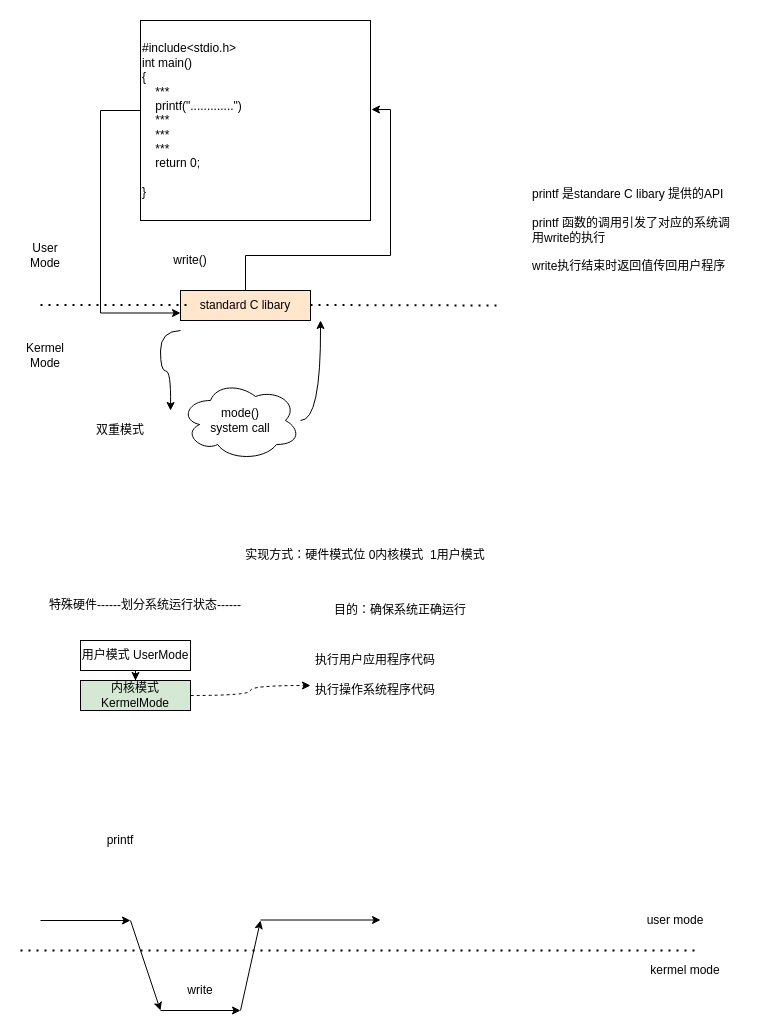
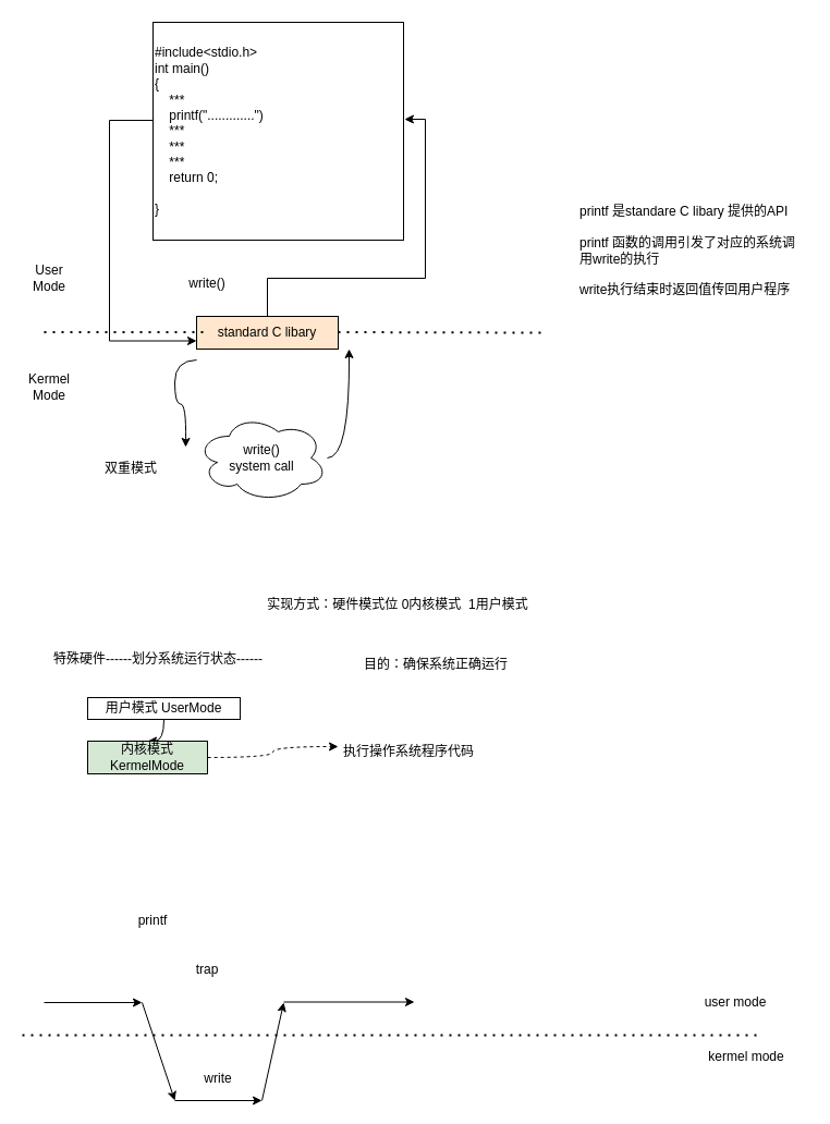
  <mxCell id="0" />
  <mxCell id="1" parent="0" />
  <mxCell id="2" style="edgeStyle=orthogonalEdgeStyle;rounded=0;orthogonalLoop=1;jettySize=auto;html=1;entryX=0;entryY=0.75;entryDx=0;entryDy=0;" edge="1" parent="1" source="3" target="6"><mxGeometry relative="1" as="geometry"><Array as="points"><mxPoint x="100" y="110" /><mxPoint x="100" y="313" /></Array></mxGeometry></mxCell>
  <mxCell id="3" value="#include&amp;lt;stdio.h&amp;gt;&lt;br&gt;int main()&lt;br&gt;{&lt;br&gt;&amp;nbsp; &amp;nbsp; ***&lt;br&gt;&amp;nbsp; &amp;nbsp; printf(&quot;.............&quot;)&lt;br&gt;&amp;nbsp; &amp;nbsp; ***&lt;br&gt;&amp;nbsp; &amp;nbsp; ***&lt;br&gt;&amp;nbsp; &amp;nbsp; ***&lt;br&gt;&amp;nbsp; &amp;nbsp; return 0;&lt;br&gt;&lt;br&gt;}" style="rounded=0;whiteSpace=wrap;html=1;fillColor=#FFFFFF;align=left;" vertex="1" parent="1"><mxGeometry x="140" y="20" width="230" height="200" as="geometry" /></mxCell>
  <mxCell id="4" style="edgeStyle=orthogonalEdgeStyle;rounded=0;orthogonalLoop=1;jettySize=auto;html=1;entryX=1.004;entryY=0.445;entryDx=0;entryDy=0;entryPerimeter=0;" edge="1" parent="1" source="6" target="3"><mxGeometry relative="1" as="geometry" /></mxCell>
  <mxCell id="5" style="edgeStyle=orthogonalEdgeStyle;rounded=0;orthogonalLoop=1;jettySize=auto;html=1;curved=1;" edge="1" parent="1"><mxGeometry relative="1" as="geometry"><mxPoint x="170" y="410" as="targetPoint" /><mxPoint x="180" y="330" as="sourcePoint" /></mxGeometry></mxCell>
  <mxCell id="6" value="standard C libary" style="rounded=0;whiteSpace=wrap;html=1;fillColor=#ffe6cc;" vertex="1" parent="1"><mxGeometry x="180" y="290" width="130" height="30" as="geometry" /></mxCell>
  <mxCell id="7" value="" style="endArrow=none;dashed=1;html=1;dashPattern=1 3;strokeWidth=2;" edge="1" parent="1"><mxGeometry width="50" height="50" relative="1" as="geometry"><mxPoint x="40" y="304.5" as="sourcePoint" /><mxPoint x="190" y="304.5" as="targetPoint" /></mxGeometry></mxCell>
  <mxCell id="8" value="" style="endArrow=none;dashed=1;html=1;dashPattern=1 3;strokeWidth=2;" edge="1" parent="1"><mxGeometry width="50" height="50" relative="1" as="geometry"><mxPoint x="310" y="304.5" as="sourcePoint" /><mxPoint x="500" y="305" as="targetPoint" /></mxGeometry></mxCell>
  <mxCell id="9" value="User Mode" style="text;html=1;strokeColor=none;fillColor=none;align=center;verticalAlign=middle;whiteSpace=wrap;rounded=0;" vertex="1" parent="1"><mxGeometry x="20" y="230" width="50" height="50" as="geometry" /></mxCell>
  <mxCell id="10" value="Kermel&lt;br&gt;Mode" style="text;html=1;strokeColor=none;fillColor=none;align=center;verticalAlign=middle;whiteSpace=wrap;rounded=0;" vertex="1" parent="1"><mxGeometry x="20" y="330" width="50" height="50" as="geometry" /></mxCell>
  <mxCell id="11" style="edgeStyle=orthogonalEdgeStyle;curved=1;rounded=0;orthogonalLoop=1;jettySize=auto;html=1;" edge="1" parent="1" source="12"><mxGeometry relative="1" as="geometry"><mxPoint x="320" y="320" as="targetPoint" /></mxGeometry></mxCell>
- <mxCell id="12" value="mode()&lt;br&gt;system call" style="ellipse;shape=cloud;whiteSpace=wrap;html=1;fillColor=#FFFFFF;" vertex="1" parent="1"><mxGeometry x="180" y="380" width="120" height="80" as="geometry" /></mxCell>
+ <mxCell id="12" value="write()&lt;br&gt;system call" style="ellipse;shape=cloud;whiteSpace=wrap;html=1;fillColor=#FFFFFF;" vertex="1" parent="1"><mxGeometry x="180" y="380" width="120" height="80" as="geometry" /></mxCell>
  <mxCell id="13" value="write()" style="text;html=1;strokeColor=none;fillColor=none;align=center;verticalAlign=middle;whiteSpace=wrap;rounded=0;" vertex="1" parent="1"><mxGeometry x="170" y="250" width="40" height="20" as="geometry" /></mxCell>
  <mxCell id="14" value="printf 是standare C libary 提供的API&lt;br&gt;&lt;br&gt;printf 函数的调用引发了对应的系统调用write的执行&lt;br&gt;&lt;br&gt;write执行结束时返回值传回用户程序" style="text;html=1;strokeColor=none;fillColor=none;align=left;verticalAlign=middle;whiteSpace=wrap;rounded=0;" vertex="1" parent="1"><mxGeometry x="530" y="150" width="210" height="160" as="geometry" /></mxCell>
  <mxCell id="15" value="双重模式" style="text;html=1;strokeColor=none;fillColor=none;align=center;verticalAlign=middle;whiteSpace=wrap;rounded=0;" vertex="1" parent="1"><mxGeometry x="80" y="420" width="80" height="20" as="geometry" /></mxCell>
  <mxCell id="16" value="特殊硬件------划分系统运行状态------" style="text;html=1;strokeColor=none;fillColor=none;align=center;verticalAlign=middle;whiteSpace=wrap;rounded=0;" vertex="1" parent="1"><mxGeometry x="45" y="590" width="200" height="30" as="geometry" /></mxCell>
  <mxCell id="17" style="edgeStyle=orthogonalEdgeStyle;curved=1;rounded=0;orthogonalLoop=1;jettySize=auto;html=1;" edge="1" parent="1" source="18" target="20"><mxGeometry relative="1" as="geometry" /></mxCell>
- <mxCell id="18" value="用户模式 UserMode" style="rounded=0;whiteSpace=wrap;html=1;fillColor=#FFFFFF;" vertex="1" parent="1"><mxGeometry x="80" y="640" width="110" height="30" as="geometry" /></mxCell>
+ <mxCell id="18" value="用户模式 UserMode" style="rounded=0;whiteSpace=wrap;html=1;fillColor=#FFFFFF;" vertex="1" parent="1"><mxGeometry x="80" y="640" width="140" height="20" as="geometry" /></mxCell>
  <mxCell id="19" style="edgeStyle=orthogonalEdgeStyle;curved=1;rounded=0;orthogonalLoop=1;jettySize=auto;html=1;entryX=0;entryY=0.25;entryDx=0;entryDy=0;dashed=1;" edge="1" parent="1" source="20" target="22"><mxGeometry relative="1" as="geometry" /></mxCell>
  <mxCell id="20" value="内核模式 KermelMode" style="rounded=0;whiteSpace=wrap;html=1;fillColor=#d5e8d4;" vertex="1" parent="1"><mxGeometry x="80" y="680" width="110" height="30" as="geometry" /></mxCell>
- <mxCell id="21" value="执行用户应用程序代码" style="text;html=1;strokeColor=none;fillColor=none;align=center;verticalAlign=middle;whiteSpace=wrap;rounded=0;" vertex="1" parent="1"><mxGeometry x="310" y="650" width="130" height="20" as="geometry" /></mxCell>
  <mxCell id="22" value="执行操作系统程序代码" style="text;html=1;strokeColor=none;fillColor=none;align=center;verticalAlign=middle;whiteSpace=wrap;rounded=0;" vertex="1" parent="1"><mxGeometry x="310" y="680" width="130" height="20" as="geometry" /></mxCell>
  <mxCell id="23" value="目的：确保系统正确运行" style="text;html=1;strokeColor=none;fillColor=none;align=center;verticalAlign=middle;whiteSpace=wrap;rounded=0;" vertex="1" parent="1"><mxGeometry x="320" y="600" width="160" height="20" as="geometry" /></mxCell>
  <mxCell id="24" value="实现方式：硬件模式位 0内核模式&amp;nbsp; 1用户模式" style="text;html=1;strokeColor=none;fillColor=none;align=center;verticalAlign=middle;whiteSpace=wrap;rounded=0;" vertex="1" parent="1"><mxGeometry x="220" y="540" width="290" height="30" as="geometry" /></mxCell>
  <mxCell id="25" value="" style="endArrow=classic;html=1;" edge="1" parent="1"><mxGeometry width="50" height="50" relative="1" as="geometry"><mxPoint x="40" y="920" as="sourcePoint" /><mxPoint x="130" y="920" as="targetPoint" /></mxGeometry></mxCell>
- <mxCell id="26" value="printf" style="text;html=1;strokeColor=none;fillColor=none;align=center;verticalAlign=middle;whiteSpace=wrap;rounded=0;" vertex="1" parent="1"><mxGeometry x="100" y="830" width="40" height="20" as="geometry" /></mxCell>
+ <mxCell id="26" value="printf" style="text;html=1;strokeColor=none;fillColor=none;align=center;verticalAlign=middle;whiteSpace=wrap;rounded=0;" vertex="1" parent="1"><mxGeometry x="120" y="835" width="40" height="20" as="geometry" /></mxCell>
  <mxCell id="27" value="" style="endArrow=none;dashed=1;html=1;dashPattern=1 3;strokeWidth=2;" edge="1" parent="1"><mxGeometry width="50" height="50" relative="1" as="geometry"><mxPoint x="20" y="950" as="sourcePoint" /><mxPoint x="700" y="950" as="targetPoint" /></mxGeometry></mxCell>
  <mxCell id="28" value="user mode" style="text;html=1;strokeColor=none;fillColor=none;align=center;verticalAlign=middle;whiteSpace=wrap;rounded=0;" vertex="1" parent="1"><mxGeometry x="640" y="910" width="70" height="20" as="geometry" /></mxCell>
  <mxCell id="29" value="kermel mode" style="text;html=1;strokeColor=none;fillColor=none;align=center;verticalAlign=middle;whiteSpace=wrap;rounded=0;" vertex="1" parent="1"><mxGeometry x="640" y="960" width="90" height="20" as="geometry" /></mxCell>
  <mxCell id="30" value="" style="endArrow=classic;html=1;" edge="1" parent="1"><mxGeometry width="50" height="50" relative="1" as="geometry"><mxPoint x="160" y="1010" as="sourcePoint" /><mxPoint x="240" y="1010" as="targetPoint" /></mxGeometry></mxCell>
  <mxCell id="31" value="" style="endArrow=classic;html=1;" edge="1" parent="1"><mxGeometry width="50" height="50" relative="1" as="geometry"><mxPoint x="130" y="920" as="sourcePoint" /><mxPoint x="160" y="1010" as="targetPoint" /></mxGeometry></mxCell>
  <mxCell id="32" value="" style="endArrow=classic;html=1;" edge="1" parent="1"><mxGeometry width="50" height="50" relative="1" as="geometry"><mxPoint x="260" y="919.5" as="sourcePoint" /><mxPoint x="380" y="919.5" as="targetPoint" /></mxGeometry></mxCell>
  <mxCell id="33" value="" style="endArrow=classic;html=1;" edge="1" parent="1"><mxGeometry width="50" height="50" relative="1" as="geometry"><mxPoint x="240" y="1010" as="sourcePoint" /><mxPoint x="260" y="920" as="targetPoint" /></mxGeometry></mxCell>
  <mxCell id="34" value="write" style="text;html=1;strokeColor=none;fillColor=none;align=center;verticalAlign=middle;whiteSpace=wrap;rounded=0;" vertex="1" parent="1"><mxGeometry x="180" y="980" width="40" height="20" as="geometry" /></mxCell>
+ <mxCell id="35" value="trap" style="text;html=1;strokeColor=none;fillColor=none;align=center;verticalAlign=middle;whiteSpace=wrap;rounded=0;" vertex="1" parent="1"><mxGeometry x="170" y="880" width="40" height="20" as="geometry" /></mxCell>
